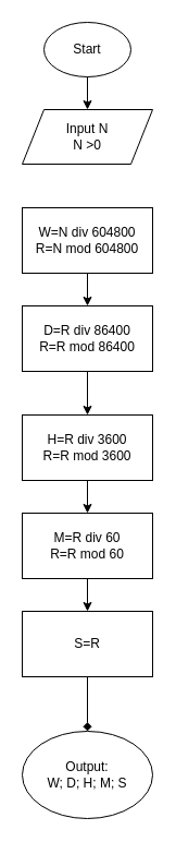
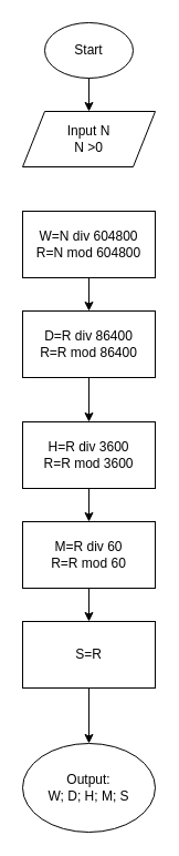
  <mxCell id="0" />
  <mxCell id="1" parent="0" />
  <mxCell id="2" value="Start" style="ellipse;whiteSpace=wrap;html=1;" parent="1" vertex="1"><mxGeometry x="40" width="80" height="50" as="geometry" y="20" /></mxCell>
  <mxCell id="3" value="Input N&lt;br&gt;N &amp;gt;0" style="shape=parallelogram;perimeter=parallelogramPerimeter;whiteSpace=wrap;html=1;fixedSize=1;" parent="1" vertex="1"><mxGeometry x="20" y="100" width="120" height="50" as="geometry" /></mxCell>
  <mxCell id="4" value="W=N div 604800&lt;br&gt;R=N mod 604800" style="rounded=0;whiteSpace=wrap;html=1;" parent="1" vertex="1"><mxGeometry x="20" y="190" width="120" height="60" as="geometry" /></mxCell>
  <mxCell id="5" value="D=R div 86400&lt;br&gt;R=R mod 86400" style="rounded=0;whiteSpace=wrap;html=1;" parent="1" vertex="1"><mxGeometry x="20" y="280" width="120" height="60" as="geometry" /></mxCell>
  <mxCell id="6" value="H=R div 3600&lt;br&gt;R=R mod 3600" style="rounded=0;whiteSpace=wrap;html=1;" parent="1" vertex="1"><mxGeometry x="20" y="380" width="120" height="60" as="geometry" /></mxCell>
  <mxCell id="7" value="M=R div 60&lt;br&gt;R=R mod 60" style="rounded=0;whiteSpace=wrap;html=1;" parent="1" vertex="1"><mxGeometry x="20" y="470" width="120" height="60" as="geometry" /></mxCell>
  <mxCell id="8" value="S=R" style="rounded=0;whiteSpace=wrap;html=1;" parent="1" vertex="1"><mxGeometry x="20" y="560" width="120" height="60" as="geometry" /></mxCell>
  <mxCell id="9" value="Output:&lt;br&gt;W; D; H; M; S" style="ellipse;whiteSpace=wrap;html=1;" parent="1" vertex="1"><mxGeometry x="20" y="670" width="120" height="80" as="geometry" /></mxCell>
- <mxCell id="10" value="" style="endArrow=diamond;html=1;exitX=0.5;exitY=1;exitDx=0;exitDy=0;entryX=0.5;entryY=0;entryDx=0;entryDy=0;" parent="1" source="8" target="9" edge="1"><mxGeometry width="50" height="50" relative="1" as="geometry"><mxPoint x="170" y="610" as="sourcePoint" /><mxPoint x="220" y="560" as="targetPoint" /></mxGeometry></mxCell>
+ <mxCell id="10" value="" style="endArrow=classic;html=1;exitX=0.5;exitY=1;exitDx=0;exitDy=0;entryX=0.5;entryY=0;entryDx=0;entryDy=0;" parent="1" source="8" target="9" edge="1"><mxGeometry width="50" height="50" relative="1" as="geometry"><mxPoint x="170" y="610" as="sourcePoint" /><mxPoint x="220" y="560" as="targetPoint" /></mxGeometry></mxCell>
  <mxCell id="11" value="" style="endArrow=classic;html=1;exitX=0.5;exitY=1;exitDx=0;exitDy=0;" parent="1" source="7" target="8" edge="1"><mxGeometry width="50" height="50" relative="1" as="geometry"><mxPoint x="170" y="540" as="sourcePoint" /><mxPoint x="220" y="490" as="targetPoint" /></mxGeometry></mxCell>
  <mxCell id="12" value="" style="endArrow=classic;html=1;exitX=0.5;exitY=1;exitDx=0;exitDy=0;entryX=0.5;entryY=0;entryDx=0;entryDy=0;" parent="1" source="6" target="7" edge="1"><mxGeometry width="50" height="50" relative="1" as="geometry"><mxPoint x="170" y="470" as="sourcePoint" /><mxPoint x="220" y="420" as="targetPoint" /></mxGeometry></mxCell>
  <mxCell id="13" value="" style="endArrow=classic;html=1;exitX=0.5;exitY=1;exitDx=0;exitDy=0;" parent="1" source="5" edge="1"><mxGeometry width="50" height="50" relative="1" as="geometry"><mxPoint x="170" y="340" as="sourcePoint" /><mxPoint x="80" y="380" as="targetPoint" /></mxGeometry></mxCell>
  <mxCell id="14" value="" style="endArrow=classic;html=1;exitX=0.5;exitY=1;exitDx=0;exitDy=0;entryX=0.5;entryY=0;entryDx=0;entryDy=0;" parent="1" source="4" target="5" edge="1"><mxGeometry width="50" height="50" relative="1" as="geometry"><mxPoint x="170" y="270" as="sourcePoint" /><mxPoint x="220" y="220" as="targetPoint" /></mxGeometry></mxCell>
  <mxCell id="15" value="" style="endArrow=classic;html=1;exitX=0.5;exitY=1;exitDx=0;exitDy=0;" parent="1" source="2" target="3" edge="1"><mxGeometry width="50" height="50" relative="1" as="geometry"><mxPoint x="170" y="270" as="sourcePoint" /><mxPoint x="220" y="220" as="targetPoint" /></mxGeometry></mxCell>
